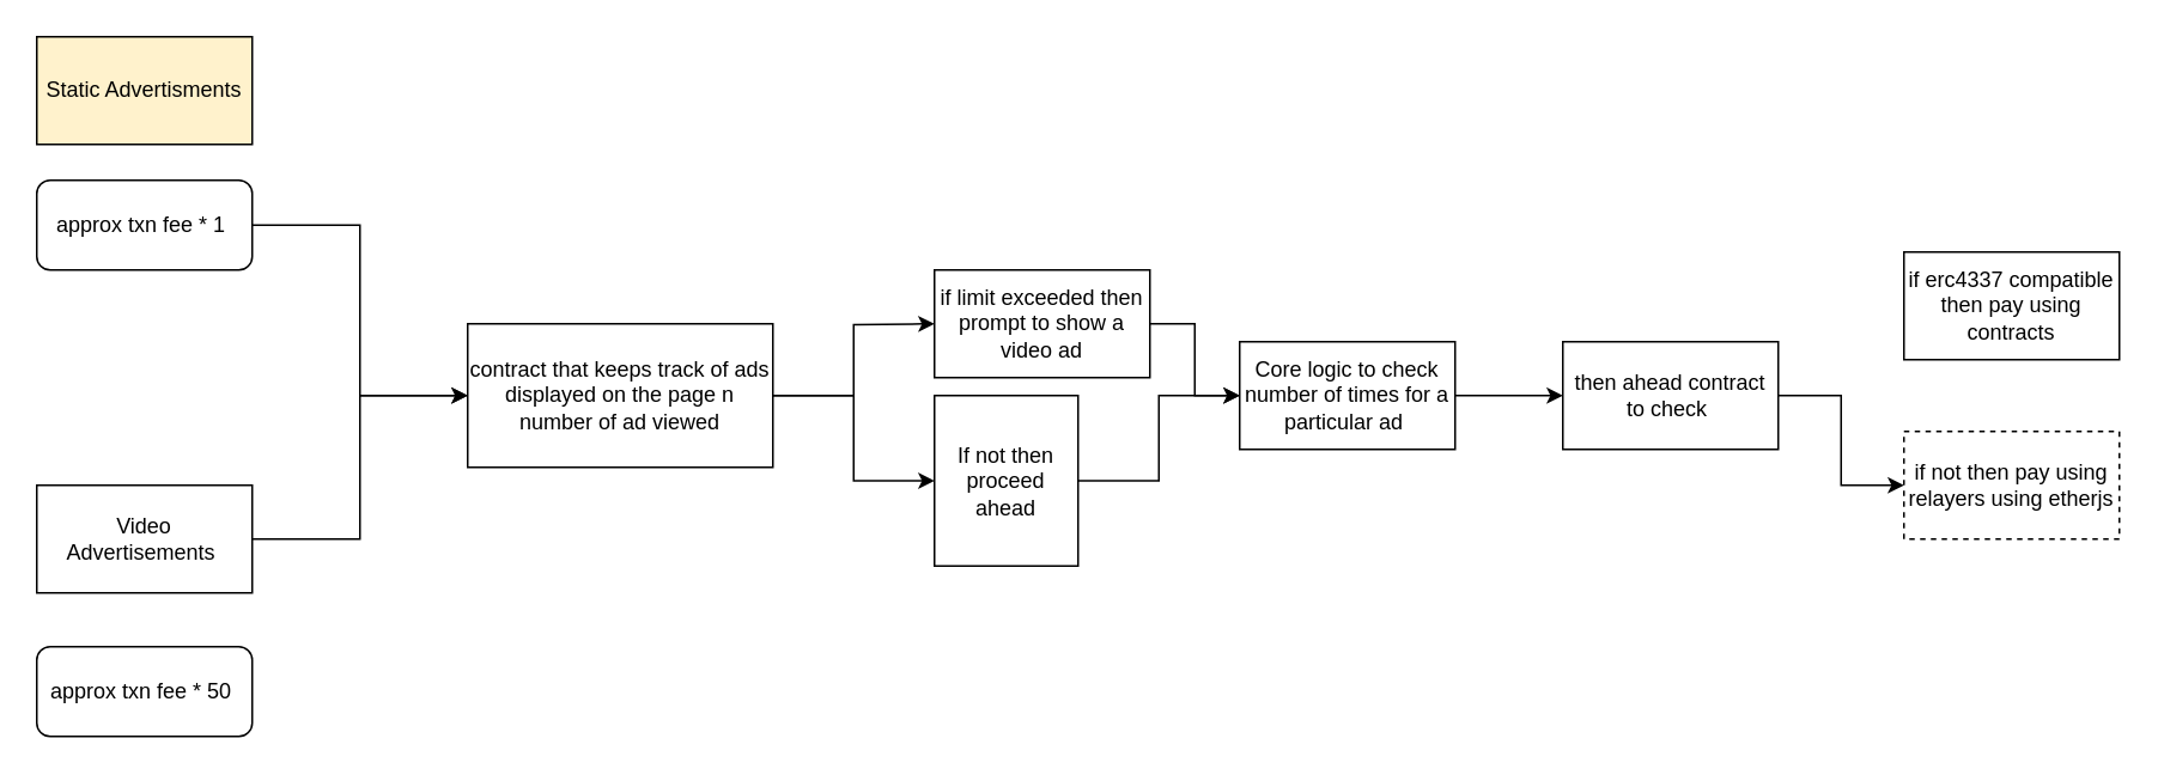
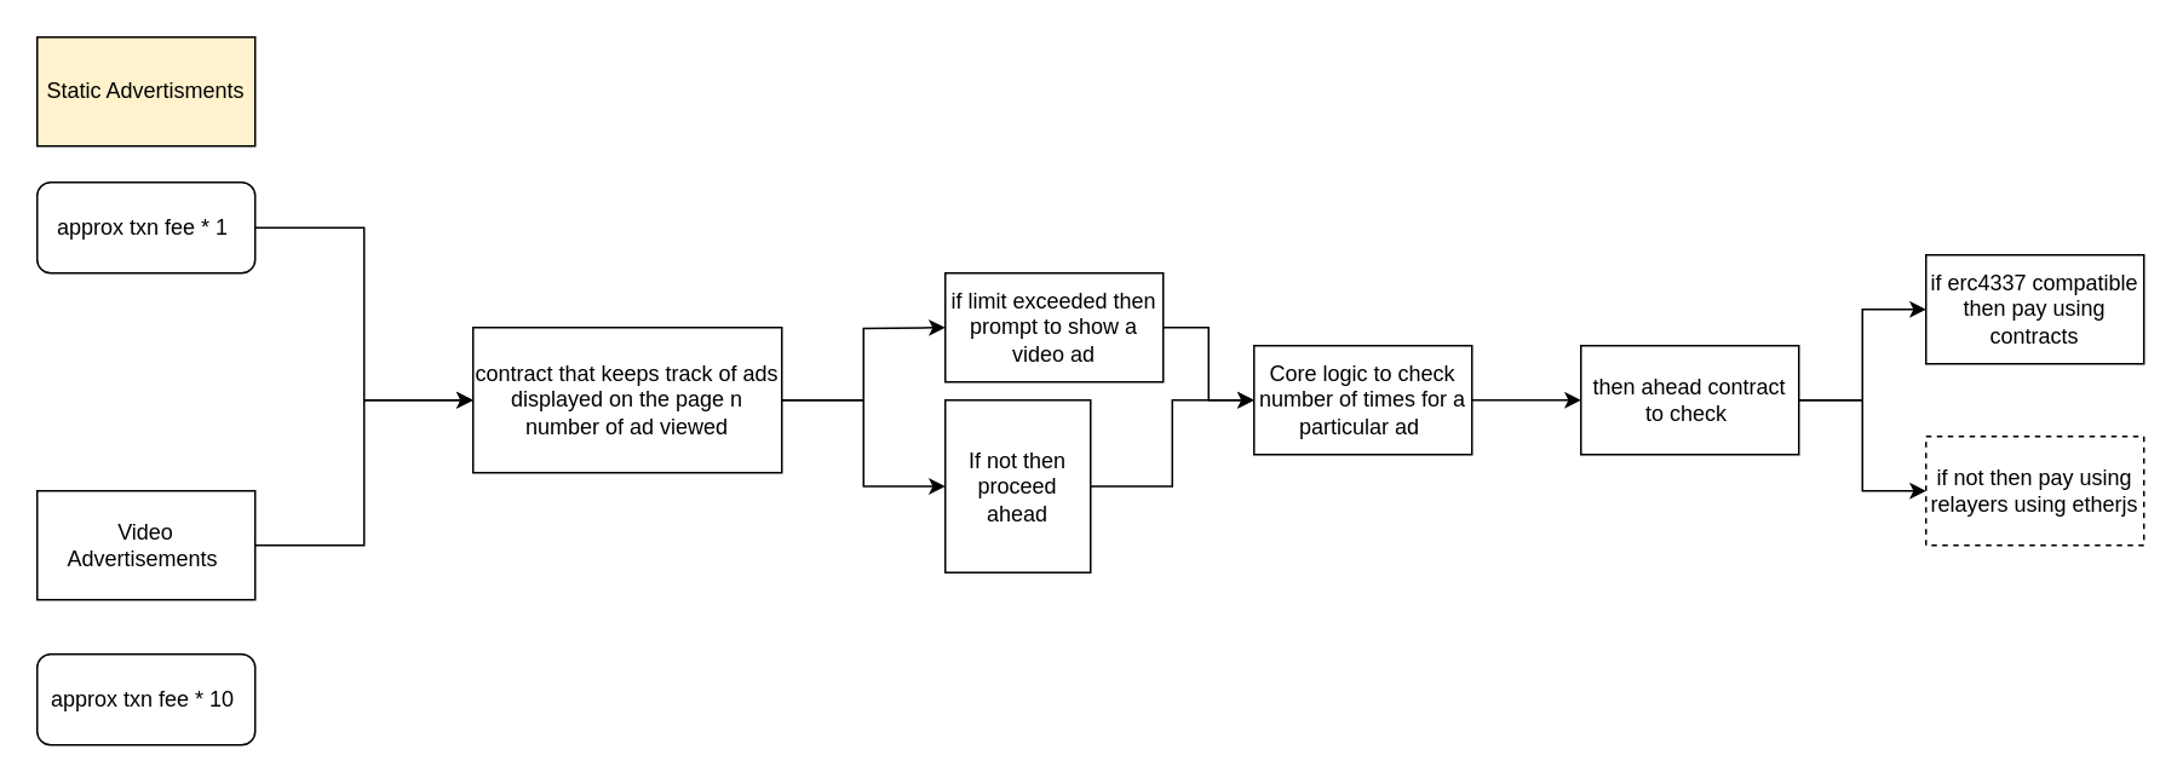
  <mxCell id="0" />
  <mxCell id="1" parent="0" />
  <mxCell id="2" value="Static Advertisments" style="rounded=0;whiteSpace=wrap;html=1;fillColor=#fff2cc;" vertex="1" parent="1"><mxGeometry x="20" y="20" width="120" height="60" as="geometry" /></mxCell>
  <mxCell id="3" style="edgeStyle=orthogonalEdgeStyle;rounded=0;orthogonalLoop=1;jettySize=auto;html=1;entryX=0;entryY=0.5;entryDx=0;entryDy=0;" edge="1" parent="1" source="4" target="10"><mxGeometry relative="1" as="geometry" /></mxCell>
  <mxCell id="4" value="Video Advertisements&amp;nbsp;" style="rounded=0;whiteSpace=wrap;html=1;" vertex="1" parent="1"><mxGeometry x="20" y="270" width="120" height="60" as="geometry" /></mxCell>
  <mxCell id="5" style="edgeStyle=orthogonalEdgeStyle;rounded=0;orthogonalLoop=1;jettySize=auto;html=1;entryX=0;entryY=0.5;entryDx=0;entryDy=0;" edge="1" parent="1" source="6" target="10"><mxGeometry relative="1" as="geometry" /></mxCell>
  <mxCell id="6" value="approx txn fee * 1&amp;nbsp;" style="rounded=1;whiteSpace=wrap;html=1;" vertex="1" parent="1"><mxGeometry x="20" y="100" width="120" height="50" as="geometry" /></mxCell>
- <mxCell id="7" value="approx txn fee * 50&amp;nbsp;" style="rounded=1;whiteSpace=wrap;html=1;" vertex="1" parent="1"><mxGeometry x="20" y="360" width="120" height="50" as="geometry" /></mxCell>
+ <mxCell id="7" value="approx txn fee * 10&amp;nbsp;" style="rounded=1;whiteSpace=wrap;html=1;" vertex="1" parent="1"><mxGeometry x="20" y="360" width="120" height="50" as="geometry" /></mxCell>
  <mxCell id="8" style="edgeStyle=orthogonalEdgeStyle;rounded=0;orthogonalLoop=1;jettySize=auto;html=1;" edge="1" parent="1" source="10"><mxGeometry relative="1" as="geometry"><mxPoint x="520" y="180" as="targetPoint" /></mxGeometry></mxCell>
  <mxCell id="9" style="edgeStyle=orthogonalEdgeStyle;rounded=0;orthogonalLoop=1;jettySize=auto;html=1;" edge="1" parent="1" source="10" target="14"><mxGeometry relative="1" as="geometry"><mxPoint x="530" y="260" as="targetPoint" /></mxGeometry></mxCell>
  <mxCell id="10" value="contract that keeps track of ads displayed on the page n number of ad viewed" style="rounded=0;whiteSpace=wrap;html=1;" vertex="1" parent="1"><mxGeometry x="260" y="180" width="170" height="80" as="geometry" /></mxCell>
  <mxCell id="11" value="" style="edgeStyle=orthogonalEdgeStyle;rounded=0;orthogonalLoop=1;jettySize=auto;html=1;" edge="1" parent="1" source="12" target="16"><mxGeometry relative="1" as="geometry" /></mxCell>
  <mxCell id="12" value="if limit exceeded then prompt to show a video ad" style="rounded=0;whiteSpace=wrap;html=1;" vertex="1" parent="1"><mxGeometry x="520" y="150" width="120" height="60" as="geometry" /></mxCell>
  <mxCell id="13" value="" style="edgeStyle=orthogonalEdgeStyle;rounded=0;orthogonalLoop=1;jettySize=auto;html=1;" edge="1" parent="1" source="14" target="16"><mxGeometry relative="1" as="geometry" /></mxCell>
  <mxCell id="14" value="If not then proceed ahead" style="rounded=0;whiteSpace=wrap;html=1;" vertex="1" parent="1"><mxGeometry x="520" y="220" width="80" height="95" as="geometry" /></mxCell>
  <mxCell id="15" style="edgeStyle=orthogonalEdgeStyle;rounded=0;orthogonalLoop=1;jettySize=auto;html=1;" edge="1" parent="1" source="16"><mxGeometry relative="1" as="geometry"><mxPoint x="870" y="220" as="targetPoint" /></mxGeometry></mxCell>
  <mxCell id="16" value="Core logic to check number of times for a particular ad&amp;nbsp;" style="whiteSpace=wrap;html=1;rounded=0;" vertex="1" parent="1"><mxGeometry x="690" y="190" width="120" height="60" as="geometry" /></mxCell>
+ <mxCell id="17" style="edgeStyle=orthogonalEdgeStyle;rounded=0;orthogonalLoop=1;jettySize=auto;html=1;" edge="1" parent="1" source="19" target="20"><mxGeometry relative="1" as="geometry"><mxPoint x="1050" y="190" as="targetPoint" /></mxGeometry></mxCell>
  <mxCell id="18" style="edgeStyle=orthogonalEdgeStyle;rounded=0;orthogonalLoop=1;jettySize=auto;html=1;" edge="1" parent="1" source="19" target="21"><mxGeometry relative="1" as="geometry"><mxPoint x="1080" y="240" as="targetPoint" /></mxGeometry></mxCell>
  <mxCell id="19" value="then ahead contract to check&amp;nbsp;" style="rounded=0;whiteSpace=wrap;html=1;" vertex="1" parent="1"><mxGeometry x="870" y="190" width="120" height="60" as="geometry" /></mxCell>
  <mxCell id="20" value="if erc4337 compatible then pay using contracts" style="rounded=0;whiteSpace=wrap;html=1;" vertex="1" parent="1"><mxGeometry x="1060" y="140" width="120" height="60" as="geometry" /></mxCell>
  <mxCell id="21" value="if not then pay using relayers using etherjs" style="rounded=0;whiteSpace=wrap;html=1;dashed=1;" vertex="1" parent="1"><mxGeometry x="1060" y="240" width="120" height="60" as="geometry" /></mxCell>
